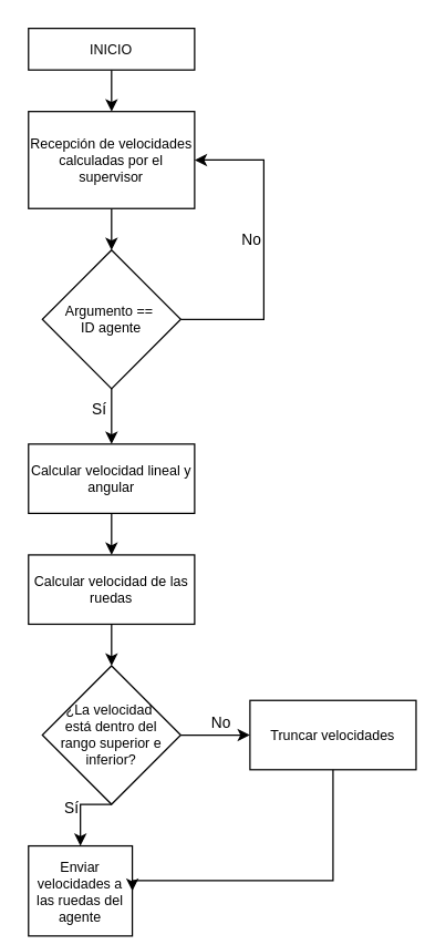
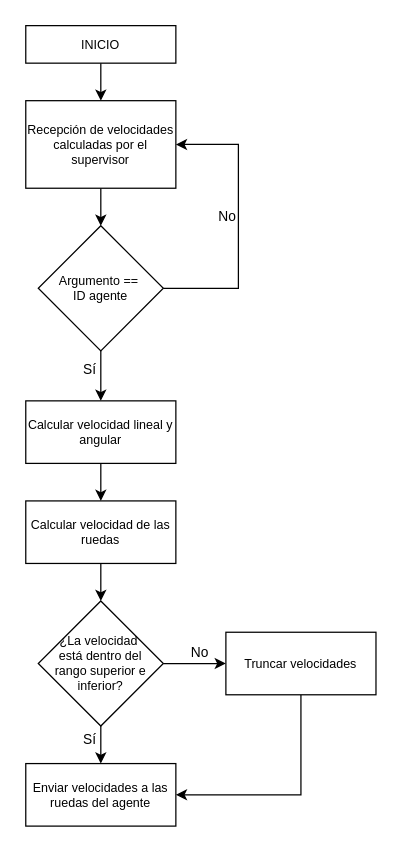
  <mxCell id="0" />
  <mxCell id="1" parent="0" />
  <mxCell id="2" style="edgeStyle=orthogonalEdgeStyle;rounded=0;orthogonalLoop=1;jettySize=auto;html=1;exitX=0.5;exitY=1;exitDx=0;exitDy=0;entryX=0.5;entryY=0;entryDx=0;entryDy=0;" parent="1" source="3" target="10" edge="1"><mxGeometry relative="1" as="geometry" /></mxCell>
  <mxCell id="3" value="INICIO" style="rounded=0;whiteSpace=wrap;html=1;fontSize=10;" parent="1" vertex="1"><mxGeometry x="20" y="20" width="120" height="30" as="geometry" /></mxCell>
  <mxCell id="4" style="edgeStyle=orthogonalEdgeStyle;rounded=0;orthogonalLoop=1;jettySize=auto;html=1;exitX=0.5;exitY=1;exitDx=0;exitDy=0;entryX=0.5;entryY=0;entryDx=0;entryDy=0;" parent="1" source="8" target="12" edge="1"><mxGeometry relative="1" as="geometry" /></mxCell>
  <mxCell id="5" value="Sí" style="edgeLabel;html=1;align=center;verticalAlign=middle;resizable=0;points=[];" parent="4" vertex="1" connectable="0"><mxGeometry x="-0.314" y="-1" relative="1" as="geometry"><mxPoint x="-9" as="offset" /></mxGeometry></mxCell>
  <mxCell id="6" style="edgeStyle=orthogonalEdgeStyle;rounded=0;orthogonalLoop=1;jettySize=auto;html=1;entryX=1;entryY=0.5;entryDx=0;entryDy=0;" parent="1" source="8" target="10" edge="1"><mxGeometry relative="1" as="geometry"><Array as="points"><mxPoint x="190" y="230" /><mxPoint x="190" y="115" /></Array></mxGeometry></mxCell>
  <mxCell id="7" value="No" style="edgeLabel;html=1;align=center;verticalAlign=middle;resizable=0;points=[];" parent="6" vertex="1" connectable="0"><mxGeometry x="0.049" y="3" relative="1" as="geometry"><mxPoint x="-7" as="offset" /></mxGeometry></mxCell>
  <mxCell id="8" value="Argumento ==&amp;nbsp;&lt;div style=&quot;font-size: 10px;&quot;&gt;ID agente&lt;/div&gt;" style="rhombus;whiteSpace=wrap;html=1;fontSize=10;" parent="1" vertex="1"><mxGeometry x="30" y="180" width="100" height="100" as="geometry" /></mxCell>
  <mxCell id="9" style="edgeStyle=orthogonalEdgeStyle;rounded=0;orthogonalLoop=1;jettySize=auto;html=1;exitX=0.5;exitY=1;exitDx=0;exitDy=0;entryX=0.5;entryY=0;entryDx=0;entryDy=0;" parent="1" source="10" target="8" edge="1"><mxGeometry relative="1" as="geometry" /></mxCell>
  <mxCell id="10" value="Recepción de velocidades calculadas por el supervisor" style="rounded=0;whiteSpace=wrap;html=1;fontSize=10;" parent="1" vertex="1"><mxGeometry x="20" y="80" width="120" height="70" as="geometry" /></mxCell>
  <mxCell id="11" style="edgeStyle=orthogonalEdgeStyle;rounded=0;orthogonalLoop=1;jettySize=auto;html=1;exitX=0.5;exitY=1;exitDx=0;exitDy=0;entryX=0.5;entryY=0;entryDx=0;entryDy=0;" parent="1" source="12" target="14" edge="1"><mxGeometry relative="1" as="geometry" /></mxCell>
  <mxCell id="12" value="Calcular velocidad lineal y angular" style="rounded=0;whiteSpace=wrap;html=1;fontSize=10;" parent="1" vertex="1"><mxGeometry x="20" y="320" width="120" height="50" as="geometry" /></mxCell>
  <mxCell id="13" style="edgeStyle=orthogonalEdgeStyle;rounded=0;orthogonalLoop=1;jettySize=auto;html=1;exitX=0.5;exitY=1;exitDx=0;exitDy=0;entryX=0.5;entryY=0;entryDx=0;entryDy=0;" parent="1" source="14" target="20" edge="1"><mxGeometry relative="1" as="geometry" /></mxCell>
  <mxCell id="14" value="Calcular velocidad de las ruedas" style="rounded=0;whiteSpace=wrap;html=1;fontSize=10;" parent="1" vertex="1"><mxGeometry x="20" y="400" width="120" height="50" as="geometry" /></mxCell>
- <mxCell id="15" value="Enviar velocidades a las ruedas del agente" style="rounded=0;whiteSpace=wrap;html=1;fontSize=10;" parent="1" vertex="1"><mxGeometry x="20" y="610" width="75" height="65" as="geometry" /></mxCell>
+ <mxCell id="15" value="Enviar velocidades a las ruedas del agente" style="rounded=0;whiteSpace=wrap;html=1;fontSize=10;" parent="1" vertex="1"><mxGeometry x="20" y="610" width="120" height="50" as="geometry" /></mxCell>
  <mxCell id="16" style="edgeStyle=orthogonalEdgeStyle;rounded=0;orthogonalLoop=1;jettySize=auto;html=1;exitX=0.5;exitY=1;exitDx=0;exitDy=0;entryX=0.5;entryY=0;entryDx=0;entryDy=0;" parent="1" source="20" target="15" edge="1"><mxGeometry relative="1" as="geometry" /></mxCell>
  <mxCell id="17" value="Sí" style="edgeLabel;html=1;align=center;verticalAlign=middle;resizable=0;points=[];" parent="16" vertex="1" connectable="0"><mxGeometry x="-0.314" y="2" relative="1" as="geometry"><mxPoint x="-12" as="offset" /></mxGeometry></mxCell>
  <mxCell id="18" style="edgeStyle=orthogonalEdgeStyle;rounded=0;orthogonalLoop=1;jettySize=auto;html=1;exitX=1;exitY=0.5;exitDx=0;exitDy=0;" parent="1" source="20" target="22" edge="1"><mxGeometry relative="1" as="geometry" /></mxCell>
  <mxCell id="19" value="No" style="edgeLabel;html=1;align=center;verticalAlign=middle;resizable=0;points=[];" parent="18" vertex="1" connectable="0"><mxGeometry x="0.126" y="-1" relative="1" as="geometry"><mxPoint y="-11" as="offset" /></mxGeometry></mxCell>
  <mxCell id="20" value="¿La velocidad&amp;nbsp;&lt;div&gt;está dentro del rango superior e inferior?&lt;/div&gt;" style="rhombus;fontSize=10;horizontal=1;align=center;labelBackgroundColor=none;labelBorderColor=none;textShadow=0;whiteSpace=wrap;html=1;spacingTop=0;spacing=4;" parent="1" vertex="1"><mxGeometry x="30" y="480" width="100" height="100" as="geometry" /></mxCell>
  <mxCell id="21" style="edgeStyle=orthogonalEdgeStyle;rounded=0;orthogonalLoop=1;jettySize=auto;html=1;entryX=1;entryY=0.5;entryDx=0;entryDy=0;" parent="1" source="22" target="15" edge="1"><mxGeometry relative="1" as="geometry"><Array as="points"><mxPoint x="240" y="635" /></Array></mxGeometry></mxCell>
  <mxCell id="22" value="Truncar velocidades" style="rounded=0;whiteSpace=wrap;html=1;fontSize=10;" parent="1" vertex="1"><mxGeometry x="180" y="505" width="120" height="50" as="geometry" /></mxCell>
